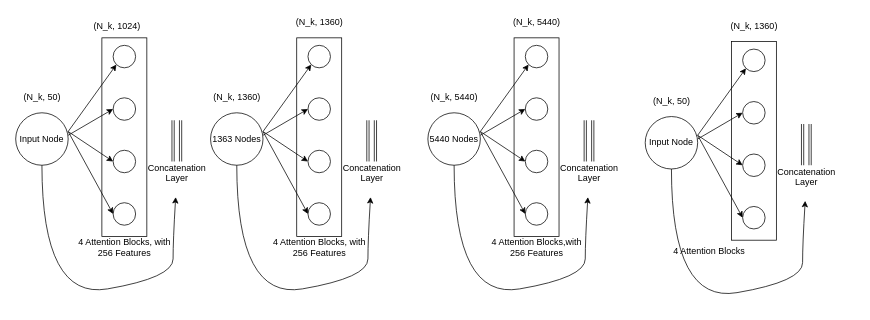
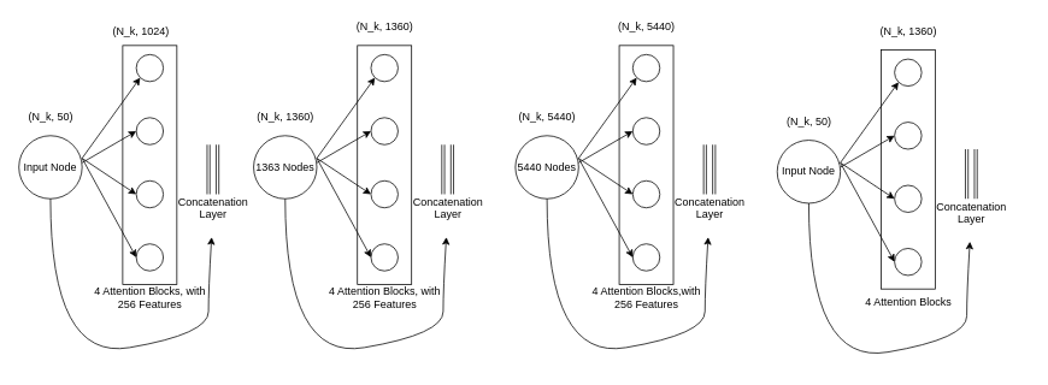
  <mxCell id="0" />
  <mxCell id="1" parent="0" />
  <mxCell id="2" value="Input Node" style="ellipse;whiteSpace=wrap;html=1;aspect=fixed;" vertex="1" parent="1"><mxGeometry x="20" y="150" width="70" height="70" as="geometry" /></mxCell>
  <mxCell id="3" value="" style="ellipse;whiteSpace=wrap;html=1;aspect=fixed;" vertex="1" parent="1"><mxGeometry x="150" y="60" width="30" height="30" as="geometry" /></mxCell>
  <mxCell id="4" value="" style="ellipse;whiteSpace=wrap;html=1;aspect=fixed;" vertex="1" parent="1"><mxGeometry x="150" y="130" width="30" height="30" as="geometry" /></mxCell>
  <mxCell id="5" value="" style="ellipse;whiteSpace=wrap;html=1;aspect=fixed;" vertex="1" parent="1"><mxGeometry x="150" y="200" width="30" height="30" as="geometry" /></mxCell>
  <mxCell id="6" value="" style="ellipse;whiteSpace=wrap;html=1;aspect=fixed;" vertex="1" parent="1"><mxGeometry x="150" y="270" width="30" height="30" as="geometry" /></mxCell>
  <mxCell id="7" value="" style="endArrow=classic;html=1;rounded=0;entryX=0;entryY=0.5;entryDx=0;entryDy=0;" edge="1" parent="1" target="4"><mxGeometry width="50" height="50" relative="1" as="geometry"><mxPoint x="90" y="180" as="sourcePoint" /><mxPoint x="140" y="130" as="targetPoint" /></mxGeometry></mxCell>
  <mxCell id="8" value="" style="endArrow=classic;html=1;rounded=0;exitX=0.857;exitY=0.429;exitDx=0;exitDy=0;exitPerimeter=0;entryX=0;entryY=1;entryDx=0;entryDy=0;" edge="1" parent="1" target="3"><mxGeometry width="50" height="50" relative="1" as="geometry"><mxPoint x="90" y="175.03" as="sourcePoint" /><mxPoint x="160.01" y="70" as="targetPoint" /></mxGeometry></mxCell>
  <mxCell id="9" value="" style="endArrow=classic;html=1;rounded=0;exitX=0.857;exitY=0.429;exitDx=0;exitDy=0;exitPerimeter=0;entryX=0;entryY=0.5;entryDx=0;entryDy=0;" edge="1" parent="1" target="5"><mxGeometry width="50" height="50" relative="1" as="geometry"><mxPoint x="90" y="175.03" as="sourcePoint" /><mxPoint x="160.01" y="70" as="targetPoint" /></mxGeometry></mxCell>
  <mxCell id="10" value="" style="endArrow=classic;html=1;rounded=0;exitX=0.857;exitY=0.429;exitDx=0;exitDy=0;exitPerimeter=0;entryX=0;entryY=0.5;entryDx=0;entryDy=0;" edge="1" parent="1" target="6"><mxGeometry width="50" height="50" relative="1" as="geometry"><mxPoint x="90" y="175.03" as="sourcePoint" /><mxPoint x="160.01" y="70" as="targetPoint" /></mxGeometry></mxCell>
  <mxCell id="11" value="" style="rounded=0;whiteSpace=wrap;html=1;fillColor=none;rotation=90;" vertex="1" parent="1"><mxGeometry x="32.5" y="152.5" width="265" height="60" as="geometry" /></mxCell>
  <mxCell id="12" value="(N_k, 1024)" style="text;html=1;align=center;verticalAlign=middle;resizable=0;points=[];autosize=1;strokeColor=none;fillColor=none;" vertex="1" parent="1"><mxGeometry x="115" y="25" width="80" height="20" as="geometry" /></mxCell>
  <mxCell id="13" value="(N_k, 50)" style="text;html=1;align=center;verticalAlign=middle;resizable=0;points=[];autosize=1;strokeColor=none;fillColor=none;" vertex="1" parent="1"><mxGeometry x="25" y="120" width="60" height="20" as="geometry" /></mxCell>
  <mxCell id="14" value="&lt;div&gt;4 Attention Blocks, with&lt;/div&gt;&lt;div&gt;256 Features&lt;br&gt;&lt;/div&gt;" style="text;html=1;align=center;verticalAlign=middle;resizable=0;points=[];autosize=1;strokeColor=none;fillColor=none;" vertex="1" parent="1"><mxGeometry x="95" y="315" width="140" height="30" as="geometry" /></mxCell>
  <mxCell id="15" value="" style="shape=link;html=1;rounded=0;width=-3;" edge="1" parent="1"><mxGeometry width="100" relative="1" as="geometry"><mxPoint x="230" y="160" as="sourcePoint" /><mxPoint x="230" y="215" as="targetPoint" /><Array as="points"><mxPoint x="230" y="215" /></Array></mxGeometry></mxCell>
  <mxCell id="16" value="" style="shape=link;html=1;rounded=0;width=-3;" edge="1" parent="1"><mxGeometry width="100" relative="1" as="geometry"><mxPoint x="240" y="160" as="sourcePoint" /><mxPoint x="240" y="215" as="targetPoint" /><Array as="points"><mxPoint x="240" y="215" /></Array></mxGeometry></mxCell>
  <mxCell id="17" value="&lt;div&gt;Concatenation &lt;br&gt;&lt;/div&gt;&lt;div&gt;Layer&lt;/div&gt;&lt;div&gt;&lt;br&gt;&lt;/div&gt;" style="text;html=1;align=center;verticalAlign=middle;resizable=0;points=[];autosize=1;strokeColor=none;fillColor=none;" vertex="1" parent="1"><mxGeometry x="190" y="212.5" width="90" height="50" as="geometry" /></mxCell>
  <mxCell id="18" value="" style="curved=1;endArrow=classic;html=1;rounded=0;exitX=0.5;exitY=1;exitDx=0;exitDy=0;" edge="1" parent="1" source="2" target="17"><mxGeometry width="50" height="50" relative="1" as="geometry"><mxPoint x="430" y="300" as="sourcePoint" /><mxPoint x="240" y="280" as="targetPoint" /><Array as="points"><mxPoint x="55" y="400" /><mxPoint x="230" y="370" /><mxPoint x="230" y="320" /></Array></mxGeometry></mxCell>
  <mxCell id="19" value="1363 Nodes" style="ellipse;whiteSpace=wrap;html=1;aspect=fixed;" vertex="1" parent="1"><mxGeometry x="280" y="150" width="70" height="70" as="geometry" /></mxCell>
  <mxCell id="20" value="" style="ellipse;whiteSpace=wrap;html=1;aspect=fixed;" vertex="1" parent="1"><mxGeometry x="410" y="60" width="30" height="30" as="geometry" /></mxCell>
  <mxCell id="21" value="" style="ellipse;whiteSpace=wrap;html=1;aspect=fixed;" vertex="1" parent="1"><mxGeometry x="410" y="130" width="30" height="30" as="geometry" /></mxCell>
  <mxCell id="22" value="" style="ellipse;whiteSpace=wrap;html=1;aspect=fixed;" vertex="1" parent="1"><mxGeometry x="410" y="200" width="30" height="30" as="geometry" /></mxCell>
  <mxCell id="23" value="" style="ellipse;whiteSpace=wrap;html=1;aspect=fixed;" vertex="1" parent="1"><mxGeometry x="410" y="270" width="30" height="30" as="geometry" /></mxCell>
  <mxCell id="24" value="" style="endArrow=classic;html=1;rounded=0;entryX=0;entryY=0.5;entryDx=0;entryDy=0;" edge="1" parent="1" target="21"><mxGeometry width="50" height="50" relative="1" as="geometry"><mxPoint x="350" y="180" as="sourcePoint" /><mxPoint x="400" y="130" as="targetPoint" /></mxGeometry></mxCell>
  <mxCell id="25" value="" style="endArrow=classic;html=1;rounded=0;exitX=0.857;exitY=0.429;exitDx=0;exitDy=0;exitPerimeter=0;entryX=0;entryY=1;entryDx=0;entryDy=0;" edge="1" parent="1" target="20"><mxGeometry width="50" height="50" relative="1" as="geometry"><mxPoint x="350" y="175.03" as="sourcePoint" /><mxPoint x="420.01" y="70" as="targetPoint" /></mxGeometry></mxCell>
  <mxCell id="26" value="" style="endArrow=classic;html=1;rounded=0;exitX=0.857;exitY=0.429;exitDx=0;exitDy=0;exitPerimeter=0;entryX=0;entryY=0.5;entryDx=0;entryDy=0;" edge="1" parent="1" target="22"><mxGeometry width="50" height="50" relative="1" as="geometry"><mxPoint x="350" y="175.03" as="sourcePoint" /><mxPoint x="420.01" y="70" as="targetPoint" /></mxGeometry></mxCell>
  <mxCell id="27" value="" style="endArrow=classic;html=1;rounded=0;exitX=0.857;exitY=0.429;exitDx=0;exitDy=0;exitPerimeter=0;entryX=0;entryY=0.5;entryDx=0;entryDy=0;" edge="1" parent="1" target="23"><mxGeometry width="50" height="50" relative="1" as="geometry"><mxPoint x="350" y="175.03" as="sourcePoint" /><mxPoint x="420.01" y="70" as="targetPoint" /></mxGeometry></mxCell>
  <mxCell id="28" value="" style="rounded=0;whiteSpace=wrap;html=1;fillColor=none;rotation=90;" vertex="1" parent="1"><mxGeometry x="292.5" y="152.5" width="265" height="60" as="geometry" /></mxCell>
  <mxCell id="29" value="(N_k, 1360)" style="text;html=1;align=center;verticalAlign=middle;resizable=0;points=[];autosize=1;strokeColor=none;fillColor=none;" vertex="1" parent="1"><mxGeometry x="385" y="20" width="80" height="20" as="geometry" /></mxCell>
  <mxCell id="30" value="(N_k, 1360)" style="text;html=1;align=center;verticalAlign=middle;resizable=0;points=[];autosize=1;strokeColor=none;fillColor=none;" vertex="1" parent="1"><mxGeometry x="275" y="120" width="80" height="20" as="geometry" /></mxCell>
  <mxCell id="31" value="&lt;div&gt;4 Attention Blocks, with&lt;/div&gt;&lt;div&gt;256 Features&lt;/div&gt;" style="text;html=1;align=center;verticalAlign=middle;resizable=0;points=[];autosize=1;strokeColor=none;fillColor=none;" vertex="1" parent="1"><mxGeometry x="355" y="315" width="140" height="30" as="geometry" /></mxCell>
  <mxCell id="32" value="" style="shape=link;html=1;rounded=0;width=-3;" edge="1" parent="1"><mxGeometry width="100" relative="1" as="geometry"><mxPoint x="490" y="160" as="sourcePoint" /><mxPoint x="490" y="215" as="targetPoint" /><Array as="points"><mxPoint x="490" y="215" /></Array></mxGeometry></mxCell>
  <mxCell id="33" value="" style="shape=link;html=1;rounded=0;width=-3;" edge="1" parent="1"><mxGeometry width="100" relative="1" as="geometry"><mxPoint x="500" y="160" as="sourcePoint" /><mxPoint x="500" y="215" as="targetPoint" /><Array as="points"><mxPoint x="500" y="215" /></Array></mxGeometry></mxCell>
  <mxCell id="34" value="&lt;div&gt;Concatenation &lt;br&gt;&lt;/div&gt;&lt;div&gt;Layer&lt;/div&gt;&lt;div&gt;&lt;br&gt;&lt;/div&gt;" style="text;html=1;align=center;verticalAlign=middle;resizable=0;points=[];autosize=1;strokeColor=none;fillColor=none;" vertex="1" parent="1"><mxGeometry x="450" y="212.5" width="90" height="50" as="geometry" /></mxCell>
  <mxCell id="35" value="" style="curved=1;endArrow=classic;html=1;rounded=0;exitX=0.5;exitY=1;exitDx=0;exitDy=0;" edge="1" parent="1" source="19" target="34"><mxGeometry width="50" height="50" relative="1" as="geometry"><mxPoint x="690" y="300" as="sourcePoint" /><mxPoint x="500" y="280" as="targetPoint" /><Array as="points"><mxPoint x="315" y="400" /><mxPoint x="490" y="370" /><mxPoint x="490" y="320" /></Array></mxGeometry></mxCell>
  <mxCell id="36" value="5440 Nodes" style="ellipse;whiteSpace=wrap;html=1;aspect=fixed;" vertex="1" parent="1"><mxGeometry x="570" y="150" width="70" height="70" as="geometry" /></mxCell>
  <mxCell id="37" value="" style="ellipse;whiteSpace=wrap;html=1;aspect=fixed;" vertex="1" parent="1"><mxGeometry x="700" y="60" width="30" height="30" as="geometry" /></mxCell>
  <mxCell id="38" value="" style="ellipse;whiteSpace=wrap;html=1;aspect=fixed;" vertex="1" parent="1"><mxGeometry x="700" y="130" width="30" height="30" as="geometry" /></mxCell>
  <mxCell id="39" value="" style="ellipse;whiteSpace=wrap;html=1;aspect=fixed;" vertex="1" parent="1"><mxGeometry x="700" y="200" width="30" height="30" as="geometry" /></mxCell>
  <mxCell id="40" value="" style="ellipse;whiteSpace=wrap;html=1;aspect=fixed;" vertex="1" parent="1"><mxGeometry x="700" y="270" width="30" height="30" as="geometry" /></mxCell>
  <mxCell id="41" value="" style="endArrow=classic;html=1;rounded=0;entryX=0;entryY=0.5;entryDx=0;entryDy=0;" edge="1" parent="1" target="38"><mxGeometry width="50" height="50" relative="1" as="geometry"><mxPoint x="640" y="180" as="sourcePoint" /><mxPoint x="690" y="130" as="targetPoint" /></mxGeometry></mxCell>
  <mxCell id="42" value="" style="endArrow=classic;html=1;rounded=0;exitX=0.857;exitY=0.429;exitDx=0;exitDy=0;exitPerimeter=0;entryX=0;entryY=1;entryDx=0;entryDy=0;" edge="1" parent="1" target="37"><mxGeometry width="50" height="50" relative="1" as="geometry"><mxPoint x="640" y="175.03" as="sourcePoint" /><mxPoint x="710.01" y="70" as="targetPoint" /></mxGeometry></mxCell>
  <mxCell id="43" value="" style="endArrow=classic;html=1;rounded=0;exitX=0.857;exitY=0.429;exitDx=0;exitDy=0;exitPerimeter=0;entryX=0;entryY=0.5;entryDx=0;entryDy=0;" edge="1" parent="1" target="39"><mxGeometry width="50" height="50" relative="1" as="geometry"><mxPoint x="640" y="175.03" as="sourcePoint" /><mxPoint x="710.01" y="70" as="targetPoint" /></mxGeometry></mxCell>
  <mxCell id="44" value="" style="endArrow=classic;html=1;rounded=0;exitX=0.857;exitY=0.429;exitDx=0;exitDy=0;exitPerimeter=0;entryX=0;entryY=0.5;entryDx=0;entryDy=0;" edge="1" parent="1" target="40"><mxGeometry width="50" height="50" relative="1" as="geometry"><mxPoint x="640" y="175.03" as="sourcePoint" /><mxPoint x="710.01" y="70" as="targetPoint" /></mxGeometry></mxCell>
  <mxCell id="45" value="" style="rounded=0;whiteSpace=wrap;html=1;fillColor=none;rotation=90;" vertex="1" parent="1"><mxGeometry x="582.5" y="152.5" width="265" height="60" as="geometry" /></mxCell>
  <mxCell id="46" value="(N_k, 5440)" style="text;html=1;align=center;verticalAlign=middle;resizable=0;points=[];autosize=1;strokeColor=none;fillColor=none;" vertex="1" parent="1"><mxGeometry x="675" y="20" width="80" height="20" as="geometry" /></mxCell>
  <mxCell id="47" value="(N_k, 5440)" style="text;html=1;align=center;verticalAlign=middle;resizable=0;points=[];autosize=1;strokeColor=none;fillColor=none;" vertex="1" parent="1"><mxGeometry x="565" y="120" width="80" height="20" as="geometry" /></mxCell>
  <mxCell id="48" value="&lt;div&gt;4 Attention Blocks,with&lt;/div&gt;&lt;div&gt;256 Features&lt;br&gt;&lt;/div&gt;" style="text;html=1;align=center;verticalAlign=middle;resizable=0;points=[];autosize=1;strokeColor=none;fillColor=none;" vertex="1" parent="1"><mxGeometry x="650" y="315" width="130" height="30" as="geometry" /></mxCell>
  <mxCell id="49" value="" style="shape=link;html=1;rounded=0;width=-3;" edge="1" parent="1"><mxGeometry width="100" relative="1" as="geometry"><mxPoint x="780" y="160" as="sourcePoint" /><mxPoint x="780" y="215" as="targetPoint" /><Array as="points"><mxPoint x="780" y="215" /></Array></mxGeometry></mxCell>
  <mxCell id="50" value="" style="shape=link;html=1;rounded=0;width=-3;" edge="1" parent="1"><mxGeometry width="100" relative="1" as="geometry"><mxPoint x="790" y="160" as="sourcePoint" /><mxPoint x="790" y="215" as="targetPoint" /><Array as="points"><mxPoint x="790" y="215" /></Array></mxGeometry></mxCell>
  <mxCell id="51" value="&lt;div&gt;Concatenation &lt;br&gt;&lt;/div&gt;&lt;div&gt;Layer&lt;/div&gt;&lt;div&gt;&lt;br&gt;&lt;/div&gt;" style="text;html=1;align=center;verticalAlign=middle;resizable=0;points=[];autosize=1;strokeColor=none;fillColor=none;" vertex="1" parent="1"><mxGeometry x="740" y="212.5" width="90" height="50" as="geometry" /></mxCell>
  <mxCell id="52" value="" style="curved=1;endArrow=classic;html=1;rounded=0;exitX=0.5;exitY=1;exitDx=0;exitDy=0;" edge="1" parent="1" source="36" target="51"><mxGeometry width="50" height="50" relative="1" as="geometry"><mxPoint x="980" y="300" as="sourcePoint" /><mxPoint x="790" y="280" as="targetPoint" /><Array as="points"><mxPoint x="605" y="400" /><mxPoint x="780" y="370" /><mxPoint x="780" y="320" /></Array></mxGeometry></mxCell>
  <mxCell id="53" value="Input Node" style="ellipse;whiteSpace=wrap;html=1;aspect=fixed;" vertex="1" parent="1"><mxGeometry x="860" y="155" width="70" height="70" as="geometry" /></mxCell>
  <mxCell id="54" value="" style="ellipse;whiteSpace=wrap;html=1;aspect=fixed;" vertex="1" parent="1"><mxGeometry x="990" y="65" width="30" height="30" as="geometry" /></mxCell>
  <mxCell id="55" value="" style="ellipse;whiteSpace=wrap;html=1;aspect=fixed;" vertex="1" parent="1"><mxGeometry x="990" y="135" width="30" height="30" as="geometry" /></mxCell>
  <mxCell id="56" value="" style="ellipse;whiteSpace=wrap;html=1;aspect=fixed;" vertex="1" parent="1"><mxGeometry x="990" y="205" width="30" height="30" as="geometry" /></mxCell>
  <mxCell id="57" value="" style="ellipse;whiteSpace=wrap;html=1;aspect=fixed;" vertex="1" parent="1"><mxGeometry x="990" y="275" width="30" height="30" as="geometry" /></mxCell>
  <mxCell id="58" value="" style="endArrow=classic;html=1;rounded=0;entryX=0;entryY=0.5;entryDx=0;entryDy=0;" edge="1" parent="1" target="55"><mxGeometry width="50" height="50" relative="1" as="geometry"><mxPoint x="930" y="185" as="sourcePoint" /><mxPoint x="980" y="135" as="targetPoint" /></mxGeometry></mxCell>
  <mxCell id="59" value="" style="endArrow=classic;html=1;rounded=0;exitX=0.857;exitY=0.429;exitDx=0;exitDy=0;exitPerimeter=0;entryX=0;entryY=1;entryDx=0;entryDy=0;" edge="1" parent="1" target="54"><mxGeometry width="50" height="50" relative="1" as="geometry"><mxPoint x="930" y="180.03" as="sourcePoint" /><mxPoint x="1000.01" y="75" as="targetPoint" /></mxGeometry></mxCell>
  <mxCell id="60" value="" style="endArrow=classic;html=1;rounded=0;exitX=0.857;exitY=0.429;exitDx=0;exitDy=0;exitPerimeter=0;entryX=0;entryY=0.5;entryDx=0;entryDy=0;" edge="1" parent="1" target="56"><mxGeometry width="50" height="50" relative="1" as="geometry"><mxPoint x="930" y="180.03" as="sourcePoint" /><mxPoint x="1000.01" y="75" as="targetPoint" /></mxGeometry></mxCell>
  <mxCell id="61" value="" style="endArrow=classic;html=1;rounded=0;exitX=0.857;exitY=0.429;exitDx=0;exitDy=0;exitPerimeter=0;entryX=0;entryY=0.5;entryDx=0;entryDy=0;" edge="1" parent="1" target="57"><mxGeometry width="50" height="50" relative="1" as="geometry"><mxPoint x="930" y="180.03" as="sourcePoint" /><mxPoint x="1000.01" y="75" as="targetPoint" /></mxGeometry></mxCell>
  <mxCell id="62" value="" style="rounded=0;whiteSpace=wrap;html=1;fillColor=none;rotation=90;" vertex="1" parent="1"><mxGeometry x="872.5" y="157.5" width="265" height="60" as="geometry" /></mxCell>
  <mxCell id="63" value="(N_k, 1360)" style="text;html=1;align=center;verticalAlign=middle;resizable=0;points=[];autosize=1;strokeColor=none;fillColor=none;" vertex="1" parent="1"><mxGeometry x="965" y="25" width="80" height="20" as="geometry" /></mxCell>
  <mxCell id="64" value="(N_k, 50)" style="text;html=1;align=center;verticalAlign=middle;resizable=0;points=[];autosize=1;strokeColor=none;fillColor=none;" vertex="1" parent="1"><mxGeometry x="865" y="125" width="60" height="20" as="geometry" /></mxCell>
- <mxCell id="65" value="&lt;div&gt;4 Attention Blocks&lt;/div&gt;" style="text;html=1;align=center;verticalAlign=middle;resizable=0;points=[];autosize=1;strokeColor=none;fillColor=none;" vertex="1" parent="1"><mxGeometry x="890" y="325" width="110" height="20" as="geometry" /></mxCell>
+ <mxCell id="65" value="&lt;div&gt;4 Attention Blocks&lt;/div&gt;" style="text;html=1;align=center;verticalAlign=middle;resizable=0;points=[];autosize=1;strokeColor=none;fillColor=none;" vertex="1" parent="1"><mxGeometry x="950" y="325" width="110" height="20" as="geometry" /></mxCell>
  <mxCell id="66" value="" style="shape=link;html=1;rounded=0;width=-3;" edge="1" parent="1"><mxGeometry width="100" relative="1" as="geometry"><mxPoint x="1070" y="165" as="sourcePoint" /><mxPoint x="1070" y="220" as="targetPoint" /><Array as="points"><mxPoint x="1070" y="220" /></Array></mxGeometry></mxCell>
  <mxCell id="67" value="" style="shape=link;html=1;rounded=0;width=-3;" edge="1" parent="1"><mxGeometry width="100" relative="1" as="geometry"><mxPoint x="1080" y="165" as="sourcePoint" /><mxPoint x="1080" y="220" as="targetPoint" /><Array as="points"><mxPoint x="1080" y="220" /></Array></mxGeometry></mxCell>
  <mxCell id="68" value="&lt;div&gt;Concatenation &lt;br&gt;&lt;/div&gt;&lt;div&gt;Layer&lt;/div&gt;&lt;div&gt;&lt;br&gt;&lt;/div&gt;" style="text;html=1;align=center;verticalAlign=middle;resizable=0;points=[];autosize=1;strokeColor=none;fillColor=none;" vertex="1" parent="1"><mxGeometry x="1030" y="217.5" width="90" height="50" as="geometry" /></mxCell>
  <mxCell id="69" value="" style="curved=1;endArrow=classic;html=1;rounded=0;exitX=0.5;exitY=1;exitDx=0;exitDy=0;" edge="1" parent="1" source="53" target="68"><mxGeometry width="50" height="50" relative="1" as="geometry"><mxPoint x="1270" y="305" as="sourcePoint" /><mxPoint x="1080" y="285" as="targetPoint" /><Array as="points"><mxPoint x="895" y="405" /><mxPoint x="1070" y="375" /><mxPoint x="1070" y="325" /></Array></mxGeometry></mxCell>
